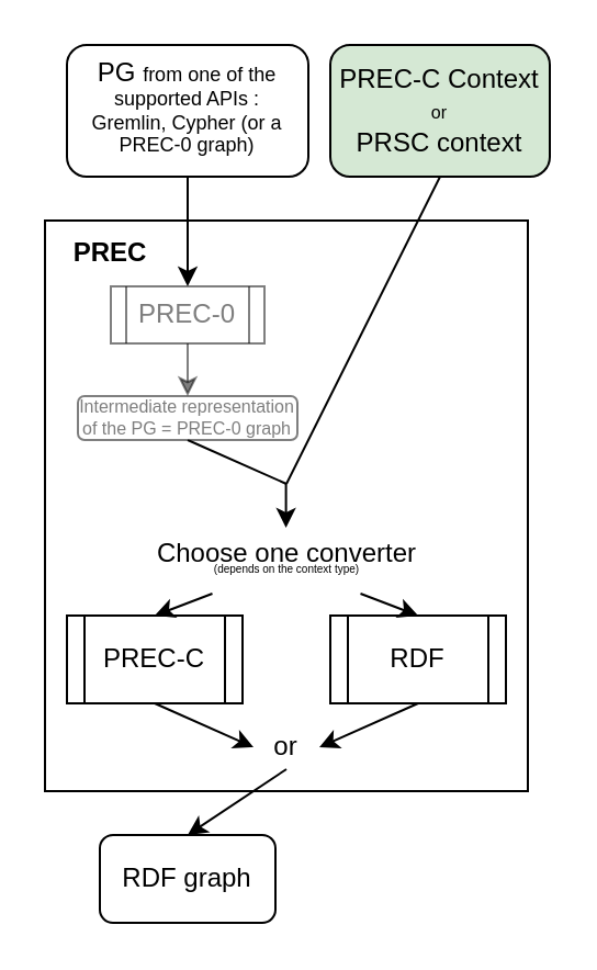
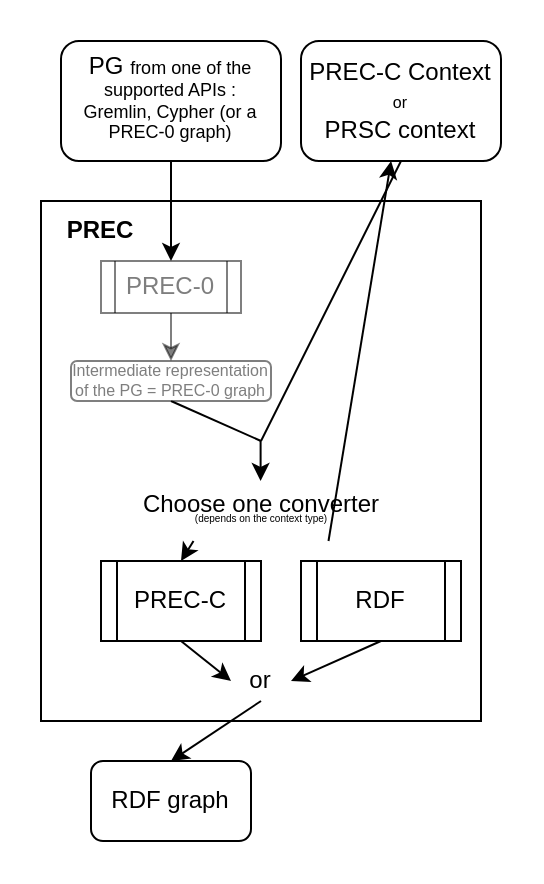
  <mxCell id="0" />
  <mxCell id="1" parent="0" />
  <mxCell id="2" value="" style="rounded=0;whiteSpace=wrap;html=1;" parent="1" vertex="1"><mxGeometry x="20" y="100" width="220" height="260" as="geometry" /></mxCell>
  <mxCell id="3" value="&lt;b&gt;PREC&lt;/b&gt;" style="text;html=1;strokeColor=none;fillColor=none;align=center;verticalAlign=middle;whiteSpace=wrap;rounded=0;" parent="1" vertex="1"><mxGeometry x="20" y="100" width="60" height="30" as="geometry" /></mxCell>
  <mxCell id="4" value="&lt;p style=&quot;line-height: 80%;&quot;&gt;PG &lt;font style=&quot;font-size: 9px;&quot;&gt;from one of the supported APIs :&lt;br&gt;Gremlin, Cypher (or a PREC-0 graph)&lt;br&gt;&lt;/font&gt;&lt;/p&gt;" style="rounded=1;whiteSpace=wrap;html=1;" parent="1" vertex="1"><mxGeometry x="30" y="20" width="110" height="60" as="geometry" /></mxCell>
- <mxCell id="5" value="&lt;div&gt;PREC-C Context&lt;/div&gt;&lt;div&gt;&lt;font style=&quot;font-size: 8px;&quot;&gt;or&lt;/font&gt;&lt;br&gt;&lt;/div&gt;&lt;div&gt;PRSC context&lt;br&gt;&lt;/div&gt;" style="rounded=1;whiteSpace=wrap;html=1;fillColor=#d5e8d4;" parent="1" vertex="1"><mxGeometry x="150" y="20" width="100" height="60" as="geometry" /></mxCell>
- <mxCell id="6" value="PREC-C" style="shape=process;whiteSpace=wrap;html=1;backgroundOutline=1;" parent="1" vertex="1"><mxGeometry x="30" y="280" width="80" height="40" as="geometry" /></mxCell>
+ <mxCell id="5" value="&lt;div&gt;PREC-C Context&lt;/div&gt;&lt;div&gt;&lt;font style=&quot;font-size: 8px;&quot;&gt;or&lt;/font&gt;&lt;br&gt;&lt;/div&gt;&lt;div&gt;PRSC context&lt;br&gt;&lt;/div&gt;" style="rounded=1;whiteSpace=wrap;html=1;" parent="1" vertex="1"><mxGeometry x="150" y="20" width="100" height="60" as="geometry" /></mxCell>
+ <mxCell id="6" value="PREC-C" style="shape=process;whiteSpace=wrap;html=1;backgroundOutline=1;" parent="1" vertex="1"><mxGeometry x="50" y="280" width="80" height="40" as="geometry" /></mxCell>
  <mxCell id="7" value="RDF" style="shape=process;whiteSpace=wrap;html=1;backgroundOutline=1;" parent="1" vertex="1"><mxGeometry x="150" y="280" width="80" height="40" as="geometry" /></mxCell>
  <mxCell id="8" value="RDF graph" style="rounded=1;whiteSpace=wrap;html=1;" parent="1" vertex="1"><mxGeometry x="45" y="380" width="80" height="40" as="geometry" /></mxCell>
  <mxCell id="9" value="or" style="text;html=1;strokeColor=none;fillColor=none;align=center;verticalAlign=middle;whiteSpace=wrap;rounded=0;" parent="1" vertex="1"><mxGeometry x="115" y="330" width="30" height="20" as="geometry" /></mxCell>
  <mxCell id="10" value="" style="endArrow=classic;html=1;rounded=0;exitX=0.5;exitY=1;exitDx=0;exitDy=0;entryX=0;entryY=0.5;entryDx=0;entryDy=0;" parent="1" source="6" target="9" edge="1"><mxGeometry width="50" height="50" relative="1" as="geometry"><mxPoint x="120" y="240" as="sourcePoint" /><mxPoint x="170" y="190" as="targetPoint" /></mxGeometry></mxCell>
  <mxCell id="11" value="" style="endArrow=classic;html=1;rounded=0;exitX=0.5;exitY=1;exitDx=0;exitDy=0;entryX=1;entryY=0.5;entryDx=0;entryDy=0;" parent="1" source="7" target="9" edge="1"><mxGeometry width="50" height="50" relative="1" as="geometry"><mxPoint x="120" y="240" as="sourcePoint" /><mxPoint x="170" y="190" as="targetPoint" /></mxGeometry></mxCell>
  <mxCell id="12" value="" style="endArrow=classic;html=1;rounded=0;exitX=0.5;exitY=1;exitDx=0;exitDy=0;entryX=0.5;entryY=0;entryDx=0;entryDy=0;" parent="1" source="9" target="8" edge="1"><mxGeometry width="50" height="50" relative="1" as="geometry"><mxPoint x="120" y="270" as="sourcePoint" /><mxPoint x="170" y="220" as="targetPoint" /></mxGeometry></mxCell>
  <mxCell id="13" value="" style="endArrow=classic;html=1;rounded=0;entryX=0.5;entryY=0;entryDx=0;entryDy=0;" parent="1" edge="1"><mxGeometry width="50" height="50" relative="1" as="geometry"><mxPoint x="129.8" y="220" as="sourcePoint" /><mxPoint x="129.8" y="240" as="targetPoint" /></mxGeometry></mxCell>
  <mxCell id="14" value="" style="endArrow=none;html=1;rounded=0;entryX=0.5;entryY=1;entryDx=0;entryDy=0;" parent="1" target="21" edge="1"><mxGeometry width="50" height="50" relative="1" as="geometry"><mxPoint x="130" y="220" as="sourcePoint" /><mxPoint x="400" y="170" as="targetPoint" /></mxGeometry></mxCell>
  <mxCell id="15" value="" style="endArrow=none;html=1;rounded=0;entryX=0.5;entryY=1;entryDx=0;entryDy=0;" parent="1" target="5" edge="1"><mxGeometry width="50" height="50" relative="1" as="geometry"><mxPoint x="130" y="220" as="sourcePoint" /><mxPoint x="160" y="110" as="targetPoint" /></mxGeometry></mxCell>
  <mxCell id="16" value="&lt;br&gt;&lt;p style=&quot;line-height: 40%;&quot;&gt;&lt;font style=&quot;font-size: 12px;&quot;&gt;Choose one converter&lt;br&gt;&lt;/font&gt;&lt;font style=&quot;font-size: 5px;&quot;&gt;(depends on the context type)&lt;/font&gt;&lt;/p&gt;&lt;br&gt;" style="text;html=1;strokeColor=none;fillColor=none;align=center;verticalAlign=middle;whiteSpace=wrap;rounded=0;" parent="1" vertex="1"><mxGeometry x="62.5" y="240" width="135" height="30" as="geometry" /></mxCell>
  <mxCell id="17" value="" style="endArrow=classic;html=1;rounded=0;exitX=0.25;exitY=1;exitDx=0;exitDy=0;entryX=0.5;entryY=0;entryDx=0;entryDy=0;" parent="1" source="16" target="6" edge="1"><mxGeometry width="50" height="50" relative="1" as="geometry"><mxPoint x="100" y="300" as="sourcePoint" /><mxPoint x="150" y="250" as="targetPoint" /></mxGeometry></mxCell>
- <mxCell id="18" value="" style="endArrow=classic;html=1;rounded=0;exitX=0.75;exitY=1;exitDx=0;exitDy=0;entryX=0.5;entryY=0;entryDx=0;entryDy=0;" parent="1" source="16" target="7" edge="1"><mxGeometry width="50" height="50" relative="1" as="geometry"><mxPoint x="100" y="300" as="sourcePoint" /><mxPoint x="150" y="250" as="targetPoint" /></mxGeometry></mxCell>
+ <mxCell id="18" value="" style="endArrow=classic;html=1;rounded=0;exitX=0.75;exitY=1;exitDx=0;exitDy=0;" parent="1" source="16" target="5" edge="1"><mxGeometry width="50" height="50" relative="1" as="geometry"><mxPoint x="100" y="300" as="sourcePoint" /><mxPoint x="150" y="250" as="targetPoint" /></mxGeometry></mxCell>
  <mxCell id="19" value="PREC-0" style="shape=process;whiteSpace=wrap;html=1;backgroundOutline=1;fillOpacity=100;opacity=50;textOpacity=50;" parent="1" vertex="1"><mxGeometry x="50" y="130" width="70" height="26" as="geometry" /></mxCell>
  <mxCell id="20" value="" style="endArrow=classic;html=1;rounded=0;exitX=0.5;exitY=1;exitDx=0;exitDy=0;entryX=0.5;entryY=0;entryDx=0;entryDy=0;" parent="1" source="4" target="19" edge="1"><mxGeometry width="50" height="50" relative="1" as="geometry"><mxPoint x="20" y="200" as="sourcePoint" /><mxPoint x="70" y="150" as="targetPoint" /></mxGeometry></mxCell>
  <mxCell id="21" value="Intermediate representation of the PG = PREC-0 graph" style="rounded=1;whiteSpace=wrap;html=1;fontSize=8;opacity=50;textOpacity=50;" parent="1" vertex="1"><mxGeometry x="35" y="180" width="100" height="20" as="geometry" /></mxCell>
  <mxCell id="22" value="" style="endArrow=classic;html=1;rounded=0;exitX=0.5;exitY=1;exitDx=0;exitDy=0;entryX=0.5;entryY=0;entryDx=0;entryDy=0;opacity=50;" parent="1" source="19" target="21" edge="1"><mxGeometry width="50" height="50" relative="1" as="geometry"><mxPoint x="0" y="240" as="sourcePoint" /><mxPoint x="50" y="190" as="targetPoint" /></mxGeometry></mxCell>
